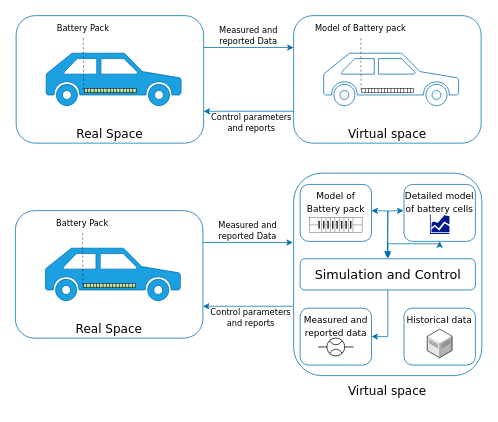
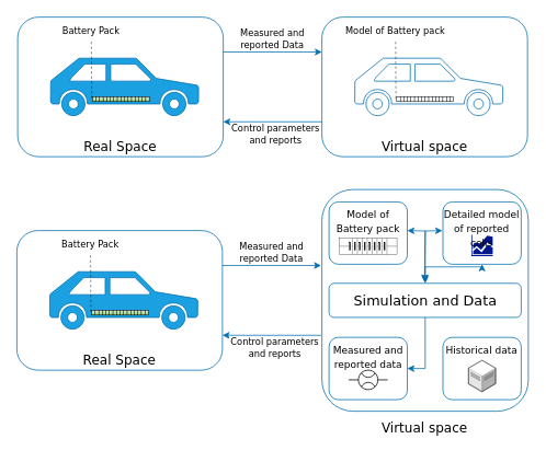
  <mxCell id="0" />
  <mxCell id="1" parent="0" />
  <mxCell id="2" value="" style="group" vertex="1" connectable="0" parent="1"><mxGeometry x="21" y="20" width="250" height="170" as="geometry" /></mxCell>
  <mxCell id="3" value="" style="shape=mxgraph.signs.transportation.car_3;html=1;pointerEvents=1;fillColor=#1ba1e2;strokeColor=#006EAF;verticalLabelPosition=bottom;verticalAlign=top;align=center;flipV=0;flipH=1;fontColor=#ffffff;" vertex="1" parent="2"><mxGeometry x="40" y="50" width="180" height="70" as="geometry" /></mxCell>
  <mxCell id="4" value="" style="group;fillColor=#d5e8d4;strokeColor=default;gradientColor=#97d077;strokeWidth=0.4;" vertex="1" connectable="0" parent="2"><mxGeometry x="91" y="97" width="69" height="6" as="geometry" /></mxCell>
  <mxCell id="5" value="" style="rounded=0;whiteSpace=wrap;html=1;fillColor=none;strokeColor=default;strokeWidth=0.4;" vertex="1" parent="4"><mxGeometry width="4.312" height="6" as="geometry" /></mxCell>
  <mxCell id="6" value="" style="rounded=0;whiteSpace=wrap;html=1;fillColor=none;strokeColor=default;strokeWidth=0.4;" vertex="1" parent="4"><mxGeometry x="4.312" width="4.312" height="6" as="geometry" /></mxCell>
  <mxCell id="7" value="" style="rounded=0;whiteSpace=wrap;html=1;fillColor=none;strokeColor=default;strokeWidth=0.4;" vertex="1" parent="4"><mxGeometry x="8.625" width="4.312" height="6" as="geometry" /></mxCell>
  <mxCell id="8" value="" style="rounded=0;whiteSpace=wrap;html=1;fillColor=none;strokeColor=default;strokeWidth=0.4;" vertex="1" parent="4"><mxGeometry x="12.937" width="4.312" height="6" as="geometry" /></mxCell>
  <mxCell id="9" value="" style="rounded=0;whiteSpace=wrap;html=1;fillColor=none;strokeColor=default;strokeWidth=0.4;" vertex="1" parent="4"><mxGeometry x="17.25" width="4.312" height="6" as="geometry" /></mxCell>
  <mxCell id="10" value="" style="rounded=0;whiteSpace=wrap;html=1;fillColor=none;strokeColor=default;strokeWidth=0.4;" vertex="1" parent="4"><mxGeometry x="21.562" width="4.312" height="6" as="geometry" /></mxCell>
  <mxCell id="11" value="" style="rounded=0;whiteSpace=wrap;html=1;fillColor=none;strokeColor=default;strokeWidth=0.4;" vertex="1" parent="4"><mxGeometry x="25.875" width="4.312" height="6" as="geometry" /></mxCell>
  <mxCell id="12" value="" style="rounded=0;whiteSpace=wrap;html=1;fillColor=none;strokeColor=default;strokeWidth=0.4;" vertex="1" parent="4"><mxGeometry x="30.187" width="4.312" height="6" as="geometry" /></mxCell>
  <mxCell id="13" value="" style="rounded=0;whiteSpace=wrap;html=1;fillColor=none;strokeColor=default;strokeWidth=0.4;" vertex="1" parent="4"><mxGeometry x="34.5" width="4.312" height="6" as="geometry" /></mxCell>
  <mxCell id="14" value="" style="rounded=0;whiteSpace=wrap;html=1;fillColor=none;strokeColor=default;strokeWidth=0.4;" vertex="1" parent="4"><mxGeometry x="38.812" width="4.312" height="6" as="geometry" /></mxCell>
  <mxCell id="15" value="" style="rounded=0;whiteSpace=wrap;html=1;fillColor=none;strokeColor=default;strokeWidth=0.4;" vertex="1" parent="4"><mxGeometry x="43.125" width="4.312" height="6" as="geometry" /></mxCell>
  <mxCell id="16" value="" style="rounded=0;whiteSpace=wrap;html=1;fillColor=none;strokeColor=default;strokeWidth=0.4;" vertex="1" parent="4"><mxGeometry x="47.437" width="4.312" height="6" as="geometry" /></mxCell>
  <mxCell id="17" value="" style="rounded=0;whiteSpace=wrap;html=1;fillColor=none;strokeColor=default;strokeWidth=0.4;" vertex="1" parent="4"><mxGeometry x="51.75" width="4.312" height="6" as="geometry" /></mxCell>
  <mxCell id="18" value="" style="rounded=0;whiteSpace=wrap;html=1;fillColor=none;strokeColor=default;strokeWidth=0.4;" vertex="1" parent="4"><mxGeometry x="56.062" width="4.312" height="6" as="geometry" /></mxCell>
  <mxCell id="19" value="" style="rounded=0;whiteSpace=wrap;html=1;fillColor=none;strokeColor=default;strokeWidth=0.4;" vertex="1" parent="4"><mxGeometry x="60.375" width="4.312" height="6" as="geometry" /></mxCell>
  <mxCell id="20" value="" style="rounded=0;whiteSpace=wrap;html=1;fillColor=none;strokeColor=default;strokeWidth=0.4;" vertex="1" parent="4"><mxGeometry x="64.688" width="4.312" height="6" as="geometry" /></mxCell>
  <mxCell id="21" value="Real Space" style="rounded=1;whiteSpace=wrap;html=1;fillColor=none;fontColor=#000000;strokeColor=#006EAF;fontFamily=Dejavu Sans;verticalAlign=bottom;fontSize=16;" parent="2" vertex="1"><mxGeometry width="250" height="170" as="geometry" /></mxCell>
  <mxCell id="22" style="orthogonalLoop=1;jettySize=auto;html=1;fontFamily=Dejavu Sans;fontSize=11;fontColor=#000000;entryX=0.36;entryY=0.588;entryDx=0;entryDy=0;entryPerimeter=0;endArrow=none;endFill=0;opacity=60;rounded=0;dashed=1;" edge="1" parent="2" source="23" target="21"><mxGeometry relative="1" as="geometry" /></mxCell>
  <mxCell id="23" value="&lt;font style=&quot;font-size: 11px&quot;&gt;Battery Pack&lt;/font&gt;" style="text;html=1;strokeColor=none;fillColor=none;align=center;verticalAlign=middle;whiteSpace=wrap;rounded=0;fontFamily=Dejavu Sans;fontSize=16;fontColor=#000000;" vertex="1" parent="2"><mxGeometry x="35" width="109" height="30" as="geometry" /></mxCell>
  <mxCell id="24" value="" style="group" vertex="1" connectable="0" parent="1"><mxGeometry x="391" y="20" width="250" height="170" as="geometry" /></mxCell>
  <mxCell id="25" value="" style="shape=mxgraph.signs.transportation.car_3;html=1;pointerEvents=1;fillColor=none;strokeColor=#006EAF;verticalLabelPosition=bottom;verticalAlign=top;align=center;flipV=0;flipH=1;fontColor=#ffffff;" vertex="1" parent="24"><mxGeometry x="40" y="50" width="180" height="70" as="geometry" /></mxCell>
  <mxCell id="26" value="" style="group;fillColor=none;strokeColor=default;gradientColor=#97d077;strokeWidth=0.4;" vertex="1" connectable="0" parent="24"><mxGeometry x="91" y="97" width="69" height="6" as="geometry" /></mxCell>
  <mxCell id="27" value="" style="rounded=0;whiteSpace=wrap;html=1;fillColor=none;strokeColor=default;strokeWidth=0.4;" vertex="1" parent="26"><mxGeometry width="4.312" height="6" as="geometry" /></mxCell>
  <mxCell id="28" value="" style="rounded=0;whiteSpace=wrap;html=1;fillColor=none;strokeColor=default;strokeWidth=0.4;" vertex="1" parent="26"><mxGeometry x="4.312" width="4.312" height="6" as="geometry" /></mxCell>
  <mxCell id="29" value="" style="rounded=0;whiteSpace=wrap;html=1;fillColor=none;strokeColor=default;strokeWidth=0.4;" vertex="1" parent="26"><mxGeometry x="8.625" width="4.312" height="6" as="geometry" /></mxCell>
  <mxCell id="30" value="" style="rounded=0;whiteSpace=wrap;html=1;fillColor=none;strokeColor=default;strokeWidth=0.4;" vertex="1" parent="26"><mxGeometry x="12.937" width="4.312" height="6" as="geometry" /></mxCell>
  <mxCell id="31" value="" style="rounded=0;whiteSpace=wrap;html=1;fillColor=none;strokeColor=default;strokeWidth=0.4;" vertex="1" parent="26"><mxGeometry x="17.25" width="4.312" height="6" as="geometry" /></mxCell>
  <mxCell id="32" value="" style="rounded=0;whiteSpace=wrap;html=1;fillColor=none;strokeColor=default;strokeWidth=0.4;" vertex="1" parent="26"><mxGeometry x="21.562" width="4.312" height="6" as="geometry" /></mxCell>
  <mxCell id="33" value="" style="rounded=0;whiteSpace=wrap;html=1;fillColor=none;strokeColor=default;strokeWidth=0.4;" vertex="1" parent="26"><mxGeometry x="25.875" width="4.312" height="6" as="geometry" /></mxCell>
  <mxCell id="34" value="" style="rounded=0;whiteSpace=wrap;html=1;fillColor=none;strokeColor=default;strokeWidth=0.4;" vertex="1" parent="26"><mxGeometry x="30.187" width="4.312" height="6" as="geometry" /></mxCell>
  <mxCell id="35" value="" style="rounded=0;whiteSpace=wrap;html=1;fillColor=none;strokeColor=default;strokeWidth=0.4;" vertex="1" parent="26"><mxGeometry x="34.5" width="4.312" height="6" as="geometry" /></mxCell>
  <mxCell id="36" value="" style="rounded=0;whiteSpace=wrap;html=1;fillColor=none;strokeColor=default;strokeWidth=0.4;" vertex="1" parent="26"><mxGeometry x="38.812" width="4.312" height="6" as="geometry" /></mxCell>
  <mxCell id="37" value="" style="rounded=0;whiteSpace=wrap;html=1;fillColor=none;strokeColor=default;strokeWidth=0.4;" vertex="1" parent="26"><mxGeometry x="43.125" width="4.312" height="6" as="geometry" /></mxCell>
  <mxCell id="38" value="" style="rounded=0;whiteSpace=wrap;html=1;fillColor=none;strokeColor=default;strokeWidth=0.4;" vertex="1" parent="26"><mxGeometry x="47.437" width="4.312" height="6" as="geometry" /></mxCell>
  <mxCell id="39" value="" style="rounded=0;whiteSpace=wrap;html=1;fillColor=none;strokeColor=default;strokeWidth=0.4;" vertex="1" parent="26"><mxGeometry x="51.75" width="4.312" height="6" as="geometry" /></mxCell>
  <mxCell id="40" value="" style="rounded=0;whiteSpace=wrap;html=1;fillColor=none;strokeColor=default;strokeWidth=0.4;" vertex="1" parent="26"><mxGeometry x="56.062" width="4.312" height="6" as="geometry" /></mxCell>
  <mxCell id="41" value="" style="rounded=0;whiteSpace=wrap;html=1;fillColor=none;strokeColor=default;strokeWidth=0.4;" vertex="1" parent="26"><mxGeometry x="60.375" width="4.312" height="6" as="geometry" /></mxCell>
  <mxCell id="42" value="" style="rounded=0;whiteSpace=wrap;html=1;fillColor=none;strokeColor=default;strokeWidth=0.4;" vertex="1" parent="26"><mxGeometry x="64.688" width="4.312" height="6" as="geometry" /></mxCell>
  <mxCell id="43" value="Virtual space" style="rounded=1;whiteSpace=wrap;html=1;fillColor=none;fontColor=#000000;strokeColor=#006EAF;fontFamily=Dejavu Sans;verticalAlign=bottom;fontSize=16;" vertex="1" parent="24"><mxGeometry width="250" height="170" as="geometry" /></mxCell>
  <mxCell id="44" style="orthogonalLoop=1;jettySize=auto;html=1;fontFamily=Dejavu Sans;fontSize=11;fontColor=#000000;entryX=0.36;entryY=0.588;entryDx=0;entryDy=0;entryPerimeter=0;endArrow=none;endFill=0;opacity=60;rounded=0;dashed=1;" edge="1" parent="24" source="45" target="43"><mxGeometry relative="1" as="geometry" /></mxCell>
  <mxCell id="45" value="&lt;font style=&quot;font-size: 11px&quot;&gt;Model of Battery pack&lt;/font&gt;" style="text;html=1;strokeColor=none;fillColor=none;align=center;verticalAlign=middle;whiteSpace=wrap;rounded=0;fontFamily=Dejavu Sans;fontSize=16;fontColor=#000000;" vertex="1" parent="24"><mxGeometry x="27" width="125" height="30" as="geometry" /></mxCell>
  <mxCell id="46" style="edgeStyle=none;rounded=0;orthogonalLoop=1;jettySize=auto;html=1;entryX=0;entryY=0.25;entryDx=0;entryDy=0;fontFamily=Dejavu Sans;fontSize=11;fontColor=#000000;endArrow=classic;endFill=1;exitX=1;exitY=0.25;exitDx=0;exitDy=0;fillColor=#1ba1e2;strokeColor=#006EAF;" edge="1" parent="1" source="21" target="43"><mxGeometry relative="1" as="geometry" /></mxCell>
  <mxCell id="47" style="edgeStyle=none;rounded=0;orthogonalLoop=1;jettySize=auto;html=1;fontFamily=Dejavu Sans;fontSize=11;fontColor=#000000;endArrow=classic;endFill=1;exitX=0;exitY=0.75;exitDx=0;exitDy=0;entryX=1;entryY=0.75;entryDx=0;entryDy=0;fillColor=#1ba1e2;strokeColor=#006EAF;" edge="1" parent="1" source="43" target="21"><mxGeometry relative="1" as="geometry"><mxPoint x="271" y="150" as="targetPoint" /></mxGeometry></mxCell>
  <mxCell id="48" value="Measured and reported Data" style="text;html=1;strokeColor=none;fillColor=none;align=center;verticalAlign=middle;whiteSpace=wrap;rounded=0;fontFamily=Dejavu Sans;fontSize=11;fontColor=#000000;" vertex="1" parent="1"><mxGeometry x="281" y="27" width="100" height="40" as="geometry" /></mxCell>
  <mxCell id="49" value="Control parameters and reports" style="text;html=1;strokeColor=none;fillColor=none;align=center;verticalAlign=middle;whiteSpace=wrap;rounded=0;fontFamily=Dejavu Sans;fontSize=11;fontColor=#000000;" vertex="1" parent="1"><mxGeometry x="280" y="143" width="110" height="40" as="geometry" /></mxCell>
  <mxCell id="50" value="" style="group" vertex="1" connectable="0" parent="1"><mxGeometry x="20" y="280" width="250" height="170" as="geometry" /></mxCell>
  <mxCell id="51" value="" style="shape=mxgraph.signs.transportation.car_3;html=1;pointerEvents=1;fillColor=#1ba1e2;strokeColor=#006EAF;verticalLabelPosition=bottom;verticalAlign=top;align=center;flipV=0;flipH=1;fontColor=#ffffff;" vertex="1" parent="50"><mxGeometry x="40" y="50" width="180" height="70" as="geometry" /></mxCell>
  <mxCell id="52" value="" style="group;fillColor=#d5e8d4;strokeColor=default;gradientColor=#97d077;strokeWidth=0.4;" vertex="1" connectable="0" parent="50"><mxGeometry x="91" y="97" width="69" height="6" as="geometry" /></mxCell>
  <mxCell id="53" value="" style="rounded=0;whiteSpace=wrap;html=1;fillColor=none;strokeColor=default;strokeWidth=0.4;" vertex="1" parent="52"><mxGeometry width="4.312" height="6" as="geometry" /></mxCell>
  <mxCell id="54" value="" style="rounded=0;whiteSpace=wrap;html=1;fillColor=none;strokeColor=default;strokeWidth=0.4;" vertex="1" parent="52"><mxGeometry x="4.312" width="4.312" height="6" as="geometry" /></mxCell>
  <mxCell id="55" value="" style="rounded=0;whiteSpace=wrap;html=1;fillColor=none;strokeColor=default;strokeWidth=0.4;" vertex="1" parent="52"><mxGeometry x="8.625" width="4.312" height="6" as="geometry" /></mxCell>
  <mxCell id="56" value="" style="rounded=0;whiteSpace=wrap;html=1;fillColor=none;strokeColor=default;strokeWidth=0.4;" vertex="1" parent="52"><mxGeometry x="12.937" width="4.312" height="6" as="geometry" /></mxCell>
  <mxCell id="57" value="" style="rounded=0;whiteSpace=wrap;html=1;fillColor=none;strokeColor=default;strokeWidth=0.4;" vertex="1" parent="52"><mxGeometry x="17.25" width="4.312" height="6" as="geometry" /></mxCell>
  <mxCell id="58" value="" style="rounded=0;whiteSpace=wrap;html=1;fillColor=none;strokeColor=default;strokeWidth=0.4;" vertex="1" parent="52"><mxGeometry x="21.562" width="4.312" height="6" as="geometry" /></mxCell>
  <mxCell id="59" value="" style="rounded=0;whiteSpace=wrap;html=1;fillColor=none;strokeColor=default;strokeWidth=0.4;" vertex="1" parent="52"><mxGeometry x="25.875" width="4.312" height="6" as="geometry" /></mxCell>
  <mxCell id="60" value="" style="rounded=0;whiteSpace=wrap;html=1;fillColor=none;strokeColor=default;strokeWidth=0.4;" vertex="1" parent="52"><mxGeometry x="30.187" width="4.312" height="6" as="geometry" /></mxCell>
  <mxCell id="61" value="" style="rounded=0;whiteSpace=wrap;html=1;fillColor=none;strokeColor=default;strokeWidth=0.4;" vertex="1" parent="52"><mxGeometry x="34.5" width="4.312" height="6" as="geometry" /></mxCell>
  <mxCell id="62" value="" style="rounded=0;whiteSpace=wrap;html=1;fillColor=none;strokeColor=default;strokeWidth=0.4;" vertex="1" parent="52"><mxGeometry x="38.812" width="4.312" height="6" as="geometry" /></mxCell>
  <mxCell id="63" value="" style="rounded=0;whiteSpace=wrap;html=1;fillColor=none;strokeColor=default;strokeWidth=0.4;" vertex="1" parent="52"><mxGeometry x="43.125" width="4.312" height="6" as="geometry" /></mxCell>
  <mxCell id="64" value="" style="rounded=0;whiteSpace=wrap;html=1;fillColor=none;strokeColor=default;strokeWidth=0.4;" vertex="1" parent="52"><mxGeometry x="47.437" width="4.312" height="6" as="geometry" /></mxCell>
  <mxCell id="65" value="" style="rounded=0;whiteSpace=wrap;html=1;fillColor=none;strokeColor=default;strokeWidth=0.4;" vertex="1" parent="52"><mxGeometry x="51.75" width="4.312" height="6" as="geometry" /></mxCell>
  <mxCell id="66" value="" style="rounded=0;whiteSpace=wrap;html=1;fillColor=none;strokeColor=default;strokeWidth=0.4;" vertex="1" parent="52"><mxGeometry x="56.062" width="4.312" height="6" as="geometry" /></mxCell>
  <mxCell id="67" value="" style="rounded=0;whiteSpace=wrap;html=1;fillColor=none;strokeColor=default;strokeWidth=0.4;" vertex="1" parent="52"><mxGeometry x="60.375" width="4.312" height="6" as="geometry" /></mxCell>
  <mxCell id="68" value="" style="rounded=0;whiteSpace=wrap;html=1;fillColor=none;strokeColor=default;strokeWidth=0.4;" vertex="1" parent="52"><mxGeometry x="64.688" width="4.312" height="6" as="geometry" /></mxCell>
  <mxCell id="69" value="Real Space" style="rounded=1;whiteSpace=wrap;html=1;fillColor=none;fontColor=#000000;strokeColor=#006EAF;fontFamily=Dejavu Sans;verticalAlign=bottom;fontSize=16;" vertex="1" parent="50"><mxGeometry width="250" height="170" as="geometry" /></mxCell>
  <mxCell id="70" style="orthogonalLoop=1;jettySize=auto;html=1;fontFamily=Dejavu Sans;fontSize=11;fontColor=#000000;entryX=0.36;entryY=0.588;entryDx=0;entryDy=0;entryPerimeter=0;endArrow=none;endFill=0;opacity=60;rounded=0;dashed=1;" edge="1" parent="50" source="71" target="69"><mxGeometry relative="1" as="geometry" /></mxCell>
  <mxCell id="71" value="&lt;font style=&quot;font-size: 11px&quot;&gt;Battery Pack&lt;/font&gt;" style="text;html=1;strokeColor=none;fillColor=none;align=center;verticalAlign=middle;whiteSpace=wrap;rounded=0;fontFamily=Dejavu Sans;fontSize=16;fontColor=#000000;" vertex="1" parent="50"><mxGeometry x="35" width="109" height="30" as="geometry" /></mxCell>
  <mxCell id="72" style="edgeStyle=none;rounded=0;orthogonalLoop=1;jettySize=auto;html=1;entryX=0;entryY=0.25;entryDx=0;entryDy=0;fontFamily=Dejavu Sans;fontSize=11;fontColor=#000000;endArrow=classic;endFill=1;exitX=1;exitY=0.25;exitDx=0;exitDy=0;fillColor=#1ba1e2;strokeColor=#006EAF;" edge="1" parent="1"><mxGeometry relative="1" as="geometry"><mxPoint x="270" y="322.5" as="sourcePoint" /><mxPoint x="390" y="322.5" as="targetPoint" /></mxGeometry></mxCell>
  <mxCell id="73" style="edgeStyle=none;rounded=0;orthogonalLoop=1;jettySize=auto;html=1;fontFamily=Dejavu Sans;fontSize=11;fontColor=#000000;endArrow=classic;endFill=1;exitX=0;exitY=0.75;exitDx=0;exitDy=0;entryX=1;entryY=0.75;entryDx=0;entryDy=0;fillColor=#1ba1e2;strokeColor=#006EAF;" edge="1" parent="1"><mxGeometry relative="1" as="geometry"><mxPoint x="390" y="407.5" as="sourcePoint" /><mxPoint x="270" y="407.5" as="targetPoint" /></mxGeometry></mxCell>
  <mxCell id="74" value="Measured and reported Data" style="text;html=1;strokeColor=none;fillColor=none;align=center;verticalAlign=middle;whiteSpace=wrap;rounded=0;fontFamily=Dejavu Sans;fontSize=11;fontColor=#000000;" vertex="1" parent="1"><mxGeometry x="280" y="287" width="100" height="40" as="geometry" /></mxCell>
  <mxCell id="75" value="Control parameters and reports" style="text;html=1;strokeColor=none;fillColor=none;align=center;verticalAlign=middle;whiteSpace=wrap;rounded=0;fontFamily=Dejavu Sans;fontSize=11;fontColor=#000000;" vertex="1" parent="1"><mxGeometry x="279" y="403" width="110" height="40" as="geometry" /></mxCell>
  <mxCell id="76" value="" style="group" vertex="1" connectable="0" parent="1"><mxGeometry x="391" y="240" width="251" height="270" as="geometry" /></mxCell>
  <mxCell id="77" value="" style="rounded=1;whiteSpace=wrap;html=1;strokeColor=#006EAF;fillColor=none;fontColor=#000000;verticalAlign=middle;fontFamily=Dejavu Sans;fontSize=14;" vertex="1" parent="76"><mxGeometry y="-10" width="251" height="270" as="geometry" /></mxCell>
- <mxCell id="78" value="&lt;font style=&quot;font-size: 17px;&quot;&gt;Simulation and Control&lt;/font&gt;" style="rounded=1;whiteSpace=wrap;html=1;strokeColor=#006EAF;fillColor=none;fontColor=#000000;verticalAlign=middle;fontFamily=Dejavu Sans;fontSize=17;" vertex="1" parent="76"><mxGeometry x="8.65" y="104.22" width="233.69" height="41.57" as="geometry" /></mxCell>
+ <mxCell id="78" value="&lt;font style=&quot;font-size: 17px;&quot;&gt;Simulation and Data&lt;/font&gt;" style="rounded=1;whiteSpace=wrap;html=1;strokeColor=#006EAF;fillColor=none;fontColor=#000000;verticalAlign=middle;fontFamily=Dejavu Sans;fontSize=17;" vertex="1" parent="76"><mxGeometry x="8.65" y="104.22" width="233.69" height="41.57" as="geometry" /></mxCell>
  <mxCell id="79" value="&lt;font style=&quot;font-size: 12px&quot;&gt;Measured and reported data&lt;/font&gt;" style="rounded=1;whiteSpace=wrap;html=1;strokeColor=#006EAF;fillColor=none;fontColor=#000000;verticalAlign=top;fontFamily=Dejavu Sans;fontSize=14;" vertex="1" parent="76"><mxGeometry x="8.655" y="170.039" width="95.207" height="75.909" as="geometry" /></mxCell>
  <mxCell id="80" style="edgeStyle=orthogonalEdgeStyle;rounded=0;orthogonalLoop=1;jettySize=auto;html=1;entryX=1;entryY=0.5;entryDx=0;entryDy=0;fontFamily=Dejavu Sans;fontSize=14;fontColor=#000000;startArrow=none;startFill=0;endArrow=classic;endFill=1;strokeColor=#006EAF;fillColor=#1ba1e2;" edge="1" parent="76" source="78" target="79"><mxGeometry relative="1" as="geometry" /></mxCell>
  <mxCell id="81" value="&lt;font style=&quot;font-size: 12px&quot;&gt;Historical data&lt;/font&gt;" style="rounded=1;whiteSpace=wrap;html=1;strokeColor=#006EAF;fillColor=none;fontColor=#000000;verticalAlign=top;fontFamily=Dejavu Sans;fontSize=14;" vertex="1" parent="76"><mxGeometry x="147.138" y="170.049" width="95.207" height="75.909" as="geometry" /></mxCell>
  <mxCell id="82" style="edgeStyle=orthogonalEdgeStyle;rounded=0;orthogonalLoop=1;jettySize=auto;html=1;fontFamily=Dejavu Sans;fontSize=14;fontColor=#000000;startArrow=classic;startFill=1;endArrow=classic;endFill=1;strokeColor=#006EAF;fillColor=#1ba1e2;" edge="1" parent="76" source="78" target="88"><mxGeometry relative="1" as="geometry" /></mxCell>
  <mxCell id="83" value="" style="verticalLabelPosition=bottom;aspect=fixed;html=1;verticalAlign=top;strokeColor=#000000;fillColor=#000000;align=center;outlineConnect=0;shape=mxgraph.fluid_power.x11910;points=[[0.5,0,0],[0.5,1,0]];fontFamily=Dejavu Sans;fontSize=14;fontColor=#000000;rotation=90;" vertex="1" parent="76"><mxGeometry x="44.408" y="198.002" width="23.692" height="47.612" as="geometry" /></mxCell>
  <mxCell id="84" value="" style="verticalLabelPosition=bottom;html=1;verticalAlign=top;strokeWidth=1;align=center;outlineConnect=0;dashed=0;outlineConnect=0;shape=mxgraph.aws3d.dataCenter;strokeColor=#5E5E5E;aspect=fixed;fontFamily=Dejavu Sans;fontSize=14;fontColor=#000000;fillColor=default;" vertex="1" parent="76"><mxGeometry x="178.258" y="198.002" width="32.974" height="38.069" as="geometry" /></mxCell>
  <mxCell id="85" value="" style="sketch=0;aspect=fixed;pointerEvents=1;shadow=0;dashed=0;html=1;strokeColor=none;labelPosition=center;verticalLabelPosition=bottom;verticalAlign=top;align=center;fillColor=#00188D;shape=mxgraph.mscae.general.graph;fontFamily=Dejavu Sans;fontSize=17;fontColor=#000000;" vertex="1" parent="76"><mxGeometry x="181.74" y="45" width="26" height="26" as="geometry" /></mxCell>
  <mxCell id="86" style="edgeStyle=orthogonalEdgeStyle;rounded=0;orthogonalLoop=1;jettySize=auto;html=1;entryX=0;entryY=0.5;entryDx=0;entryDy=0;fontFamily=Dejavu Sans;fontSize=14;fontColor=#000000;startArrow=classic;startFill=1;endArrow=classic;endFill=1;strokeColor=#006EAF;fillColor=#1ba1e2;" edge="1" parent="76"><mxGeometry relative="1" as="geometry"><mxPoint x="103.86" y="40.0" as="sourcePoint" /><mxPoint x="125.438" y="102.214" as="targetPoint" /></mxGeometry></mxCell>
  <mxCell id="87" value="&lt;span style=&quot;font-size: 12px&quot;&gt;Model of Battery pack&lt;/span&gt;" style="rounded=1;whiteSpace=wrap;html=1;strokeColor=#006EAF;fillColor=none;fontColor=#000000;verticalAlign=top;fontFamily=Dejavu Sans;fontSize=14;" vertex="1" parent="1"><mxGeometry x="399.655" y="245.079" width="95.207" height="75.909" as="geometry" /></mxCell>
- <mxCell id="88" value="&lt;font style=&quot;font-size: 12px&quot;&gt;Detailed model of battery cells&lt;/font&gt;" style="rounded=1;whiteSpace=wrap;html=1;strokeColor=#006EAF;fillColor=none;fontColor=#000000;verticalAlign=top;fontFamily=Dejavu Sans;fontSize=14;" vertex="1" parent="1"><mxGeometry x="538.138" y="245.089" width="95.207" height="75.909" as="geometry" /></mxCell>
+ <mxCell id="88" value="&lt;font style=&quot;font-size: 12px&quot;&gt;Detailed model of reported cells&lt;/font&gt;" style="rounded=1;whiteSpace=wrap;html=1;strokeColor=#006EAF;fillColor=none;fontColor=#000000;verticalAlign=top;fontFamily=Dejavu Sans;fontSize=14;" vertex="1" parent="1"><mxGeometry x="538.138" y="245.089" width="95.207" height="75.909" as="geometry" /></mxCell>
  <mxCell id="89" value="" style="rounded=0;whiteSpace=wrap;html=1;fontFamily=Dejavu Sans;fontSize=17;fontColor=#000000;strokeColor=default;strokeWidth=0.4;fillColor=none;" vertex="1" parent="1"><mxGeometry x="412.26" y="289" width="70" height="20" as="geometry" /></mxCell>
  <mxCell id="90" value="" style="pointerEvents=1;verticalLabelPosition=bottom;shadow=0;dashed=0;align=center;html=1;verticalAlign=top;shape=mxgraph.electrical.miscellaneous.batteryStack;fontFamily=Dejavu Sans;fontSize=17;fontColor=#000000;strokeColor=default;strokeWidth=0.4;fillColor=none;" vertex="1" parent="1"><mxGeometry x="412.26" y="289" width="70" height="20" as="geometry" /></mxCell>
  <mxCell id="91" style="edgeStyle=orthogonalEdgeStyle;rounded=0;orthogonalLoop=1;jettySize=auto;html=1;entryX=0;entryY=0.5;entryDx=0;entryDy=0;fontFamily=Dejavu Sans;fontSize=14;fontColor=#000000;startArrow=classic;startFill=1;endArrow=classic;endFill=1;strokeColor=#006EAF;fillColor=#1ba1e2;" edge="1" parent="1"><mxGeometry relative="1" as="geometry"><mxPoint x="537.438" y="280" as="sourcePoint" /><mxPoint x="515.86" y="342.214" as="targetPoint" /></mxGeometry></mxCell>
  <mxCell id="92" value="Virtual space" style="text;html=1;strokeColor=none;fillColor=none;align=center;verticalAlign=middle;whiteSpace=wrap;rounded=0;fontFamily=Dejavu Sans;fontSize=16;fontColor=#000000;" vertex="1" parent="1"><mxGeometry x="461" y="500" width="110" height="40" as="geometry" /></mxCell>
